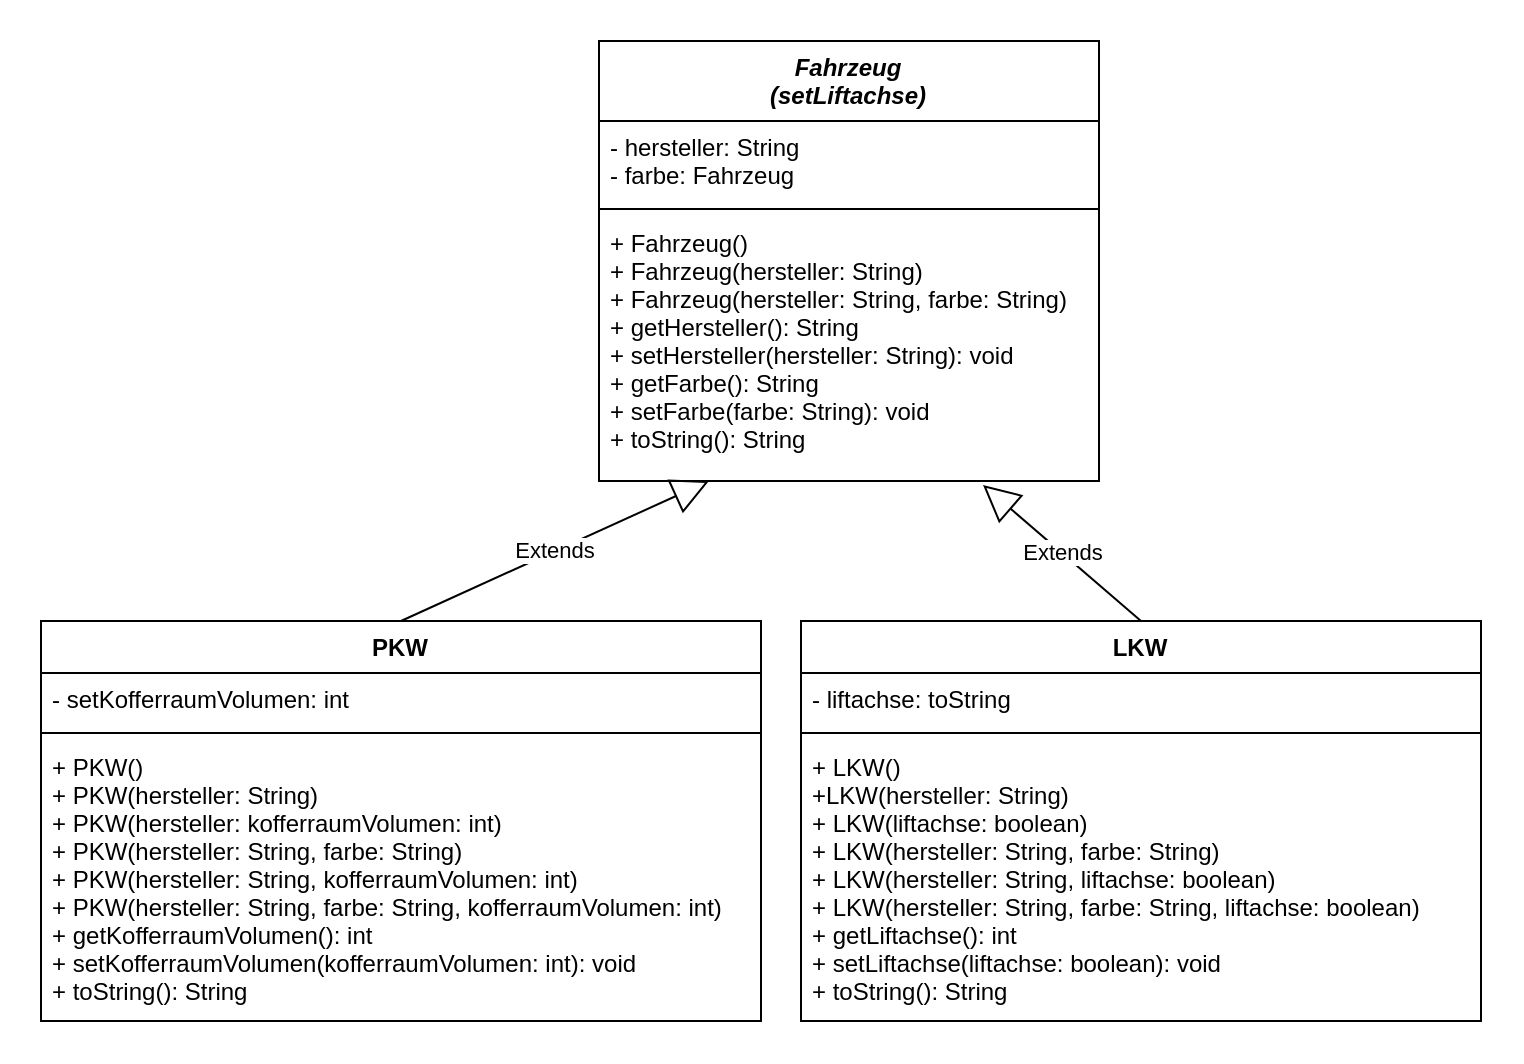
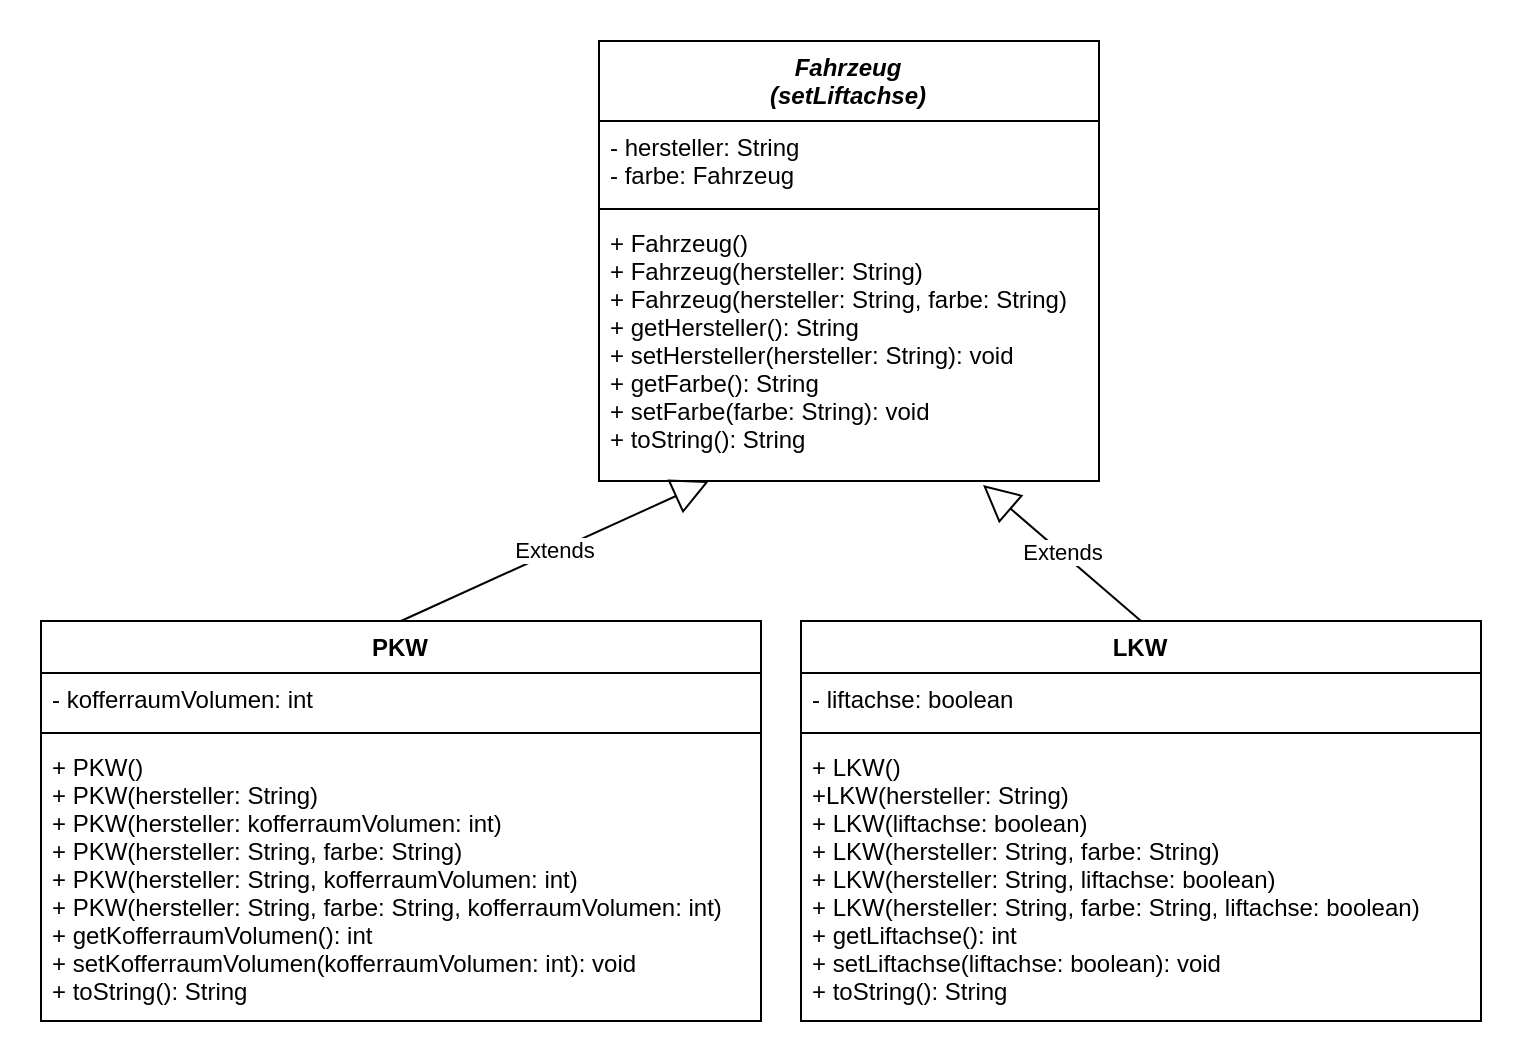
  <mxCell id="0" />
  <mxCell id="1" parent="0" />
  <mxCell id="2" value="Fahrzeug&#10;(setLiftachse)" style="swimlane;fontStyle=3;align=center;verticalAlign=top;childLayout=stackLayout;horizontal=1;startSize=40;horizontalStack=0;resizeParent=1;resizeParentMax=0;resizeLast=0;collapsible=1;marginBottom=0;" parent="1" vertex="1"><mxGeometry x="299" y="20" width="250" height="220" as="geometry" /></mxCell>
  <mxCell id="3" value="- hersteller: String&#10;- farbe: Fahrzeug&#10;" style="text;strokeColor=none;fillColor=none;align=left;verticalAlign=top;spacingLeft=4;spacingRight=4;overflow=hidden;rotatable=0;points=[[0,0.5],[1,0.5]];portConstraint=eastwest;" parent="2" vertex="1"><mxGeometry y="40" width="250" height="40" as="geometry" /></mxCell>
  <mxCell id="4" value="" style="line;strokeWidth=1;fillColor=none;align=left;verticalAlign=middle;spacingTop=-1;spacingLeft=3;spacingRight=3;rotatable=0;labelPosition=right;points=[];portConstraint=eastwest;" parent="2" vertex="1"><mxGeometry y="80" width="250" height="8" as="geometry" /></mxCell>
  <mxCell id="5" value="+ Fahrzeug()&#10;+ Fahrzeug(hersteller: String)&#10;+ Fahrzeug(hersteller: String, farbe: String)&#10;+ getHersteller(): String&#10;+ setHersteller(hersteller: String): void&#10;+ getFarbe(): String&#10;+ setFarbe(farbe: String): void&#10;+ toString(): String&#10;" style="text;strokeColor=none;fillColor=none;align=left;verticalAlign=top;spacingLeft=4;spacingRight=4;overflow=hidden;rotatable=0;points=[[0,0.5],[1,0.5]];portConstraint=eastwest;" parent="2" vertex="1"><mxGeometry y="88" width="250" height="132" as="geometry" /></mxCell>
  <mxCell id="6" value="PKW" style="swimlane;fontStyle=1;align=center;verticalAlign=top;childLayout=stackLayout;horizontal=1;startSize=26;horizontalStack=0;resizeParent=1;resizeParentMax=0;resizeLast=0;collapsible=1;marginBottom=0;" parent="1" vertex="1"><mxGeometry x="20" y="310" width="360" height="200" as="geometry" /></mxCell>
- <mxCell id="7" value="- setKofferraumVolumen: int" style="text;strokeColor=none;fillColor=none;align=left;verticalAlign=top;spacingLeft=4;spacingRight=4;overflow=hidden;rotatable=0;points=[[0,0.5],[1,0.5]];portConstraint=eastwest;" parent="6" vertex="1"><mxGeometry y="26" width="360" height="26" as="geometry" /></mxCell>
+ <mxCell id="7" value="- kofferraumVolumen: int" style="text;strokeColor=none;fillColor=none;align=left;verticalAlign=top;spacingLeft=4;spacingRight=4;overflow=hidden;rotatable=0;points=[[0,0.5],[1,0.5]];portConstraint=eastwest;" parent="6" vertex="1"><mxGeometry y="26" width="360" height="26" as="geometry" /></mxCell>
  <mxCell id="8" value="" style="line;strokeWidth=1;fillColor=none;align=left;verticalAlign=middle;spacingTop=-1;spacingLeft=3;spacingRight=3;rotatable=0;labelPosition=right;points=[];portConstraint=eastwest;" parent="6" vertex="1"><mxGeometry y="52" width="360" height="8" as="geometry" /></mxCell>
  <mxCell id="9" value="+ PKW()&#10;+ PKW(hersteller: String)&#10;+ PKW(hersteller: kofferraumVolumen: int)&#10;+ PKW(hersteller: String, farbe: String)&#10;+ PKW(hersteller: String, kofferraumVolumen: int)&#10;+ PKW(hersteller: String, farbe: String, kofferraumVolumen: int)&#10;+ getKofferraumVolumen(): int&#10;+ setKofferraumVolumen(kofferraumVolumen: int): void&#10;+ toString(): String" style="text;strokeColor=none;fillColor=none;align=left;verticalAlign=top;spacingLeft=4;spacingRight=4;overflow=hidden;rotatable=0;points=[[0,0.5],[1,0.5]];portConstraint=eastwest;" parent="6" vertex="1"><mxGeometry y="60" width="360" height="140" as="geometry" /></mxCell>
  <mxCell id="10" value="Extends" style="endArrow=block;endSize=16;endFill=0;html=1;rounded=0;entryX=0.22;entryY=1;entryDx=0;entryDy=0;entryPerimeter=0;exitX=0.5;exitY=0;exitDx=0;exitDy=0;" parent="1" source="6" target="5" edge="1"><mxGeometry width="160" relative="1" as="geometry"><mxPoint x="220" y="370" as="sourcePoint" /><mxPoint x="380" y="370" as="targetPoint" /></mxGeometry></mxCell>
  <mxCell id="11" value="LKW" style="swimlane;fontStyle=1;align=center;verticalAlign=top;childLayout=stackLayout;horizontal=1;startSize=26;horizontalStack=0;resizeParent=1;resizeParentMax=0;resizeLast=0;collapsible=1;marginBottom=0;" parent="1" vertex="1"><mxGeometry x="400" y="310" width="340" height="200" as="geometry" /></mxCell>
- <mxCell id="12" value="- liftachse: toString" style="text;strokeColor=none;fillColor=none;align=left;verticalAlign=top;spacingLeft=4;spacingRight=4;overflow=hidden;rotatable=0;points=[[0,0.5],[1,0.5]];portConstraint=eastwest;" parent="11" vertex="1"><mxGeometry y="26" width="340" height="26" as="geometry" /></mxCell>
+ <mxCell id="12" value="- liftachse: boolean" style="text;strokeColor=none;fillColor=none;align=left;verticalAlign=top;spacingLeft=4;spacingRight=4;overflow=hidden;rotatable=0;points=[[0,0.5],[1,0.5]];portConstraint=eastwest;" parent="11" vertex="1"><mxGeometry y="26" width="340" height="26" as="geometry" /></mxCell>
  <mxCell id="13" value="" style="line;strokeWidth=1;fillColor=none;align=left;verticalAlign=middle;spacingTop=-1;spacingLeft=3;spacingRight=3;rotatable=0;labelPosition=right;points=[];portConstraint=eastwest;" parent="11" vertex="1"><mxGeometry y="52" width="340" height="8" as="geometry" /></mxCell>
  <mxCell id="14" value="+ LKW()&#10;+LKW(hersteller: String)&#10;+ LKW(liftachse: boolean)&#10;+ LKW(hersteller: String, farbe: String)&#10;+ LKW(hersteller: String, liftachse: boolean)&#10;+ LKW(hersteller: String, farbe: String, liftachse: boolean)&#10;+ getLiftachse(): int&#10;+ setLiftachse(liftachse: boolean): void&#10;+ toString(): String" style="text;strokeColor=none;fillColor=none;align=left;verticalAlign=top;spacingLeft=4;spacingRight=4;overflow=hidden;rotatable=0;points=[[0,0.5],[1,0.5]];portConstraint=eastwest;" parent="11" vertex="1"><mxGeometry y="60" width="340" height="140" as="geometry" /></mxCell>
  <mxCell id="15" value="Extends" style="endArrow=block;endSize=16;endFill=0;html=1;rounded=0;entryX=0.768;entryY=1.015;entryDx=0;entryDy=0;entryPerimeter=0;exitX=0.5;exitY=0;exitDx=0;exitDy=0;" parent="1" source="11" target="5" edge="1"><mxGeometry width="160" relative="1" as="geometry"><mxPoint x="200" y="340" as="sourcePoint" /><mxPoint x="385" y="250" as="targetPoint" /></mxGeometry></mxCell>
